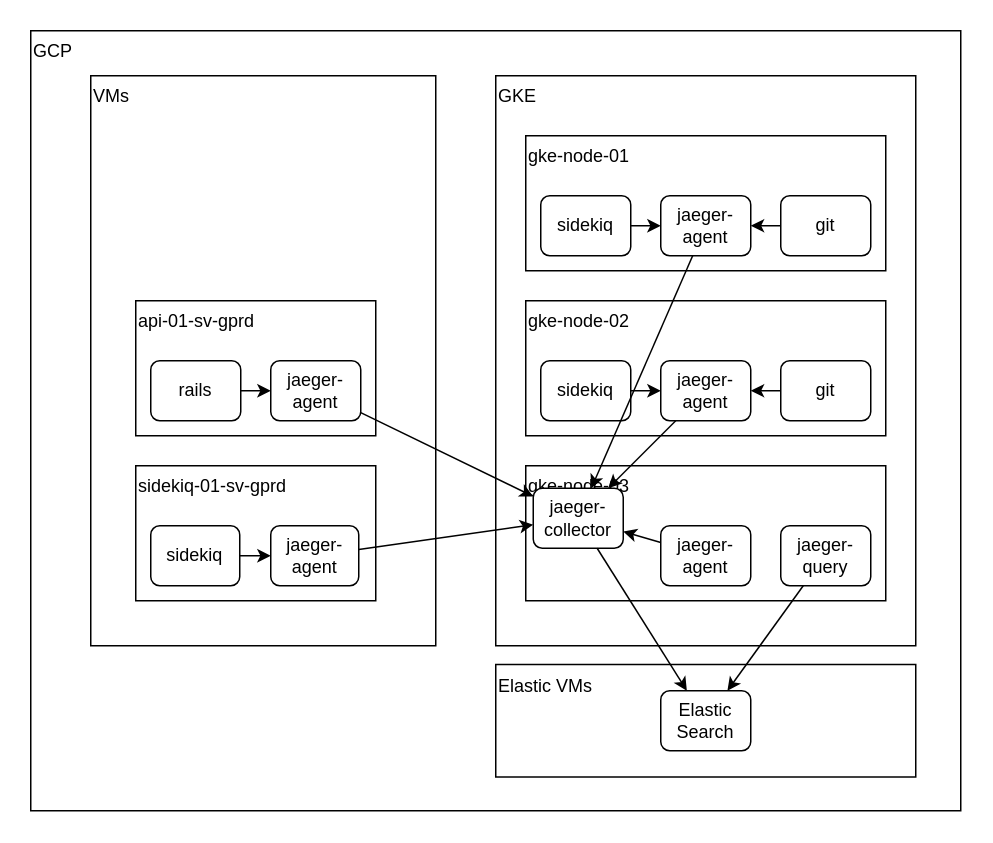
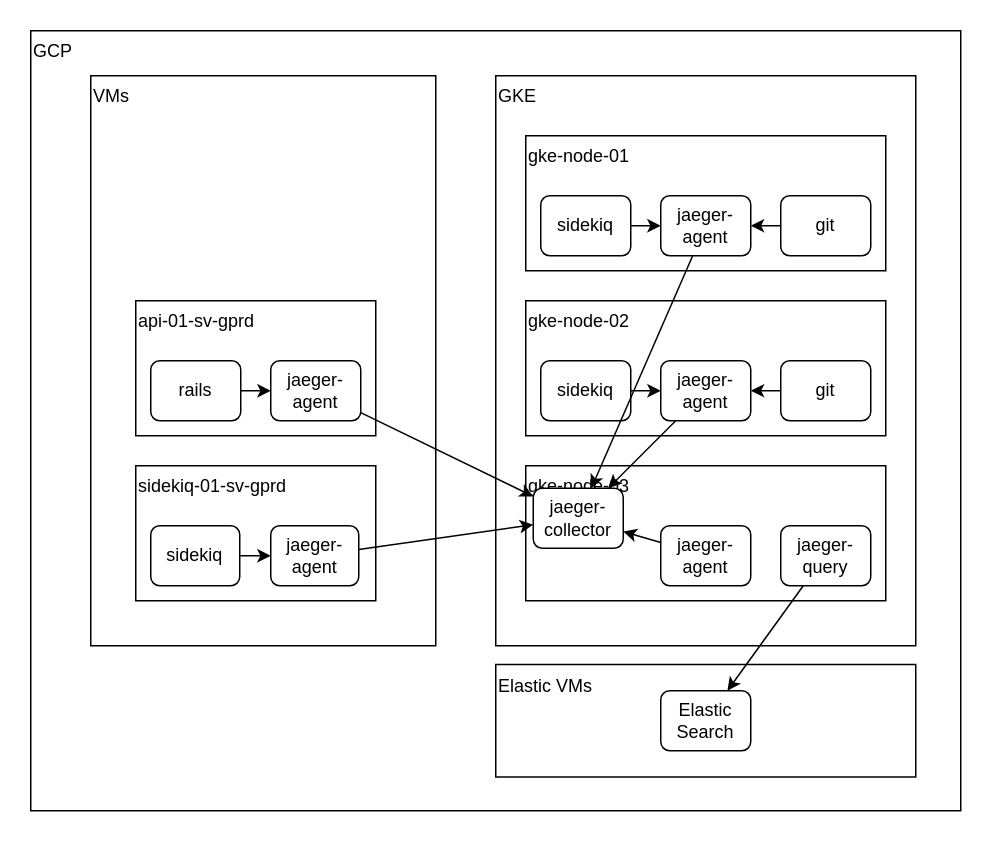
  <mxCell id="0" />
  <mxCell id="1" parent="0" />
  <mxCell id="2" value="GCP" style="rounded=0;whiteSpace=wrap;html=1;align=left;verticalAlign=top;" vertex="1" parent="1"><mxGeometry x="20" y="20" width="620" height="520" as="geometry" /></mxCell>
  <mxCell id="3" value="VMs" style="rounded=0;whiteSpace=wrap;html=1;align=left;verticalAlign=top;" vertex="1" parent="1"><mxGeometry x="60" y="50" width="230" height="380" as="geometry" /></mxCell>
  <mxCell id="4" value="GKE" style="rounded=0;whiteSpace=wrap;html=1;align=left;verticalAlign=top;" vertex="1" parent="1"><mxGeometry x="330" y="50" width="280" height="380" as="geometry" /></mxCell>
  <mxCell id="5" value="Elastic VMs" style="rounded=0;whiteSpace=wrap;html=1;align=left;verticalAlign=top;" vertex="1" parent="1"><mxGeometry x="330" y="442.5" width="280" height="75" as="geometry" /></mxCell>
  <mxCell id="6" value="" style="group" vertex="1" connectable="0" parent="1"><mxGeometry x="100" y="200" width="150" height="90" as="geometry" /></mxCell>
  <mxCell id="7" value="&lt;span style=&quot;font-family: &amp;quot;helvetica&amp;quot;&quot;&gt;api-01-sv-gprd&lt;br&gt;&lt;/span&gt;" style="rounded=0;whiteSpace=wrap;html=1;align=left;verticalAlign=top;" vertex="1" parent="6"><mxGeometry x="-10" width="160" height="90" as="geometry" /></mxCell>
  <mxCell id="8" style="edgeStyle=orthogonalEdgeStyle;rounded=0;orthogonalLoop=1;jettySize=auto;html=1;exitX=1;exitY=0.5;exitDx=0;exitDy=0;entryX=0;entryY=0.5;entryDx=0;entryDy=0;" edge="1" parent="6" source="9" target="10"><mxGeometry relative="1" as="geometry" /></mxCell>
  <mxCell id="9" value="rails" style="rounded=1;whiteSpace=wrap;html=1;" vertex="1" parent="6"><mxGeometry y="40" width="60" height="40" as="geometry" /></mxCell>
  <mxCell id="10" value="jaeger-agent" style="rounded=1;whiteSpace=wrap;html=1;" vertex="1" parent="6"><mxGeometry x="80" y="40" width="60" height="40" as="geometry" /></mxCell>
  <mxCell id="11" value="" style="group" vertex="1" connectable="0" parent="1"><mxGeometry x="80" y="310" width="170" height="90" as="geometry" /></mxCell>
  <mxCell id="12" value="&lt;span style=&quot;font-family: &amp;#34;helvetica&amp;#34;&quot;&gt;sidekiq-01-sv-gprd&lt;br&gt;&lt;/span&gt;" style="rounded=0;whiteSpace=wrap;html=1;align=left;verticalAlign=top;" vertex="1" parent="11"><mxGeometry x="10" width="160" height="90" as="geometry" /></mxCell>
  <mxCell id="13" style="edgeStyle=orthogonalEdgeStyle;rounded=0;orthogonalLoop=1;jettySize=auto;html=1;exitX=1;exitY=0.5;exitDx=0;exitDy=0;entryX=0;entryY=0.5;entryDx=0;entryDy=0;" edge="1" parent="11" source="14" target="15"><mxGeometry relative="1" as="geometry" /></mxCell>
  <mxCell id="14" value="sidekiq" style="rounded=1;whiteSpace=wrap;html=1;" vertex="1" parent="11"><mxGeometry x="20" y="40" width="59.33" height="40" as="geometry" /></mxCell>
  <mxCell id="15" value="jaeger-agent" style="rounded=1;whiteSpace=wrap;html=1;" vertex="1" parent="11"><mxGeometry x="100" y="40" width="58.67" height="40" as="geometry" /></mxCell>
  <mxCell id="16" value="" style="group" vertex="1" connectable="0" parent="1"><mxGeometry x="350" y="90" width="240" height="90" as="geometry" /></mxCell>
  <mxCell id="17" value="&lt;span style=&quot;font-family: &amp;#34;helvetica&amp;#34;&quot;&gt;gke-node-01&lt;br&gt;&lt;/span&gt;" style="rounded=0;whiteSpace=wrap;html=1;align=left;verticalAlign=top;" vertex="1" parent="16"><mxGeometry width="240" height="90" as="geometry" /></mxCell>
  <mxCell id="18" style="edgeStyle=orthogonalEdgeStyle;rounded=0;orthogonalLoop=1;jettySize=auto;html=1;exitX=1;exitY=0.5;exitDx=0;exitDy=0;entryX=0;entryY=0.5;entryDx=0;entryDy=0;" edge="1" parent="16" source="19" target="20"><mxGeometry relative="1" as="geometry" /></mxCell>
  <mxCell id="19" value="sidekiq" style="rounded=1;whiteSpace=wrap;html=1;" vertex="1" parent="16"><mxGeometry x="10" y="40" width="60" height="40" as="geometry" /></mxCell>
  <mxCell id="20" value="jaeger-agent" style="rounded=1;whiteSpace=wrap;html=1;" vertex="1" parent="16"><mxGeometry x="90" y="40" width="60" height="40" as="geometry" /></mxCell>
  <mxCell id="21" style="edgeStyle=orthogonalEdgeStyle;rounded=0;orthogonalLoop=1;jettySize=auto;html=1;exitX=0;exitY=0.5;exitDx=0;exitDy=0;entryX=1;entryY=0.5;entryDx=0;entryDy=0;" edge="1" parent="16" source="22" target="20"><mxGeometry relative="1" as="geometry" /></mxCell>
  <mxCell id="22" value="git" style="rounded=1;whiteSpace=wrap;html=1;" vertex="1" parent="16"><mxGeometry x="170" y="40" width="60" height="40" as="geometry" /></mxCell>
  <mxCell id="23" value="" style="group" vertex="1" connectable="0" parent="1"><mxGeometry x="350" y="200" width="240" height="90" as="geometry" /></mxCell>
  <mxCell id="24" value="&lt;span style=&quot;font-family: &amp;#34;helvetica&amp;#34;&quot;&gt;gke-node-02&lt;br&gt;&lt;/span&gt;" style="rounded=0;whiteSpace=wrap;html=1;align=left;verticalAlign=top;" vertex="1" parent="23"><mxGeometry width="240" height="90" as="geometry" /></mxCell>
  <mxCell id="25" style="edgeStyle=orthogonalEdgeStyle;rounded=0;orthogonalLoop=1;jettySize=auto;html=1;exitX=1;exitY=0.5;exitDx=0;exitDy=0;entryX=0;entryY=0.5;entryDx=0;entryDy=0;" edge="1" parent="23" source="26" target="27"><mxGeometry relative="1" as="geometry" /></mxCell>
  <mxCell id="26" value="sidekiq" style="rounded=1;whiteSpace=wrap;html=1;" vertex="1" parent="23"><mxGeometry x="10" y="40" width="60" height="40" as="geometry" /></mxCell>
  <mxCell id="27" value="jaeger-agent" style="rounded=1;whiteSpace=wrap;html=1;" vertex="1" parent="23"><mxGeometry x="90" y="40" width="60" height="40" as="geometry" /></mxCell>
  <mxCell id="28" style="edgeStyle=orthogonalEdgeStyle;rounded=0;orthogonalLoop=1;jettySize=auto;html=1;exitX=0;exitY=0.5;exitDx=0;exitDy=0;entryX=1;entryY=0.5;entryDx=0;entryDy=0;" edge="1" parent="23" source="29" target="27"><mxGeometry relative="1" as="geometry" /></mxCell>
  <mxCell id="29" value="git" style="rounded=1;whiteSpace=wrap;html=1;" vertex="1" parent="23"><mxGeometry x="170" y="40" width="60" height="40" as="geometry" /></mxCell>
  <mxCell id="30" value="" style="group" vertex="1" connectable="0" parent="1"><mxGeometry x="350" y="310" width="240" height="90" as="geometry" /></mxCell>
  <mxCell id="31" value="&lt;span style=&quot;font-family: &amp;#34;helvetica&amp;#34;&quot;&gt;gke-node-03&lt;br&gt;&lt;/span&gt;" style="rounded=0;whiteSpace=wrap;html=1;align=left;verticalAlign=top;" vertex="1" parent="30"><mxGeometry width="240" height="90" as="geometry" /></mxCell>
  <mxCell id="32" value="jaeger-collector" style="rounded=1;whiteSpace=wrap;html=1;" vertex="1" parent="30"><mxGeometry x="5" y="15" width="60" height="40" as="geometry" /></mxCell>
  <mxCell id="33" style="edgeStyle=none;rounded=0;orthogonalLoop=1;jettySize=auto;html=1;" edge="1" parent="30" source="34" target="32"><mxGeometry relative="1" as="geometry" /></mxCell>
  <mxCell id="34" value="jaeger-agent" style="rounded=1;whiteSpace=wrap;html=1;" vertex="1" parent="30"><mxGeometry x="90" y="40" width="60" height="40" as="geometry" /></mxCell>
  <mxCell id="35" value="jaeger-query" style="rounded=1;whiteSpace=wrap;html=1;" vertex="1" parent="30"><mxGeometry x="170" y="40" width="60" height="40" as="geometry" /></mxCell>
  <mxCell id="36" value="Elastic Search" style="rounded=1;whiteSpace=wrap;html=1;" vertex="1" parent="1"><mxGeometry x="440" y="460" width="60" height="40" as="geometry" /></mxCell>
  <mxCell id="37" style="rounded=0;orthogonalLoop=1;jettySize=auto;html=1;" edge="1" parent="1" source="10" target="32"><mxGeometry relative="1" as="geometry" /></mxCell>
  <mxCell id="38" style="rounded=0;orthogonalLoop=1;jettySize=auto;html=1;" edge="1" parent="1" source="15" target="32"><mxGeometry relative="1" as="geometry" /></mxCell>
  <mxCell id="39" style="rounded=0;orthogonalLoop=1;jettySize=auto;html=1;" edge="1" parent="1" source="20" target="32"><mxGeometry relative="1" as="geometry" /></mxCell>
  <mxCell id="40" style="edgeStyle=none;rounded=0;orthogonalLoop=1;jettySize=auto;html=1;" edge="1" parent="1" source="27" target="32"><mxGeometry relative="1" as="geometry" /></mxCell>
- <mxCell id="41" style="edgeStyle=none;rounded=0;orthogonalLoop=1;jettySize=auto;html=1;" edge="1" parent="1" source="32" target="36"><mxGeometry relative="1" as="geometry" /></mxCell>
  <mxCell id="42" style="edgeStyle=none;rounded=0;orthogonalLoop=1;jettySize=auto;html=1;exitX=0.25;exitY=1;exitDx=0;exitDy=0;" edge="1" parent="1" source="35" target="36"><mxGeometry relative="1" as="geometry" /></mxCell>
